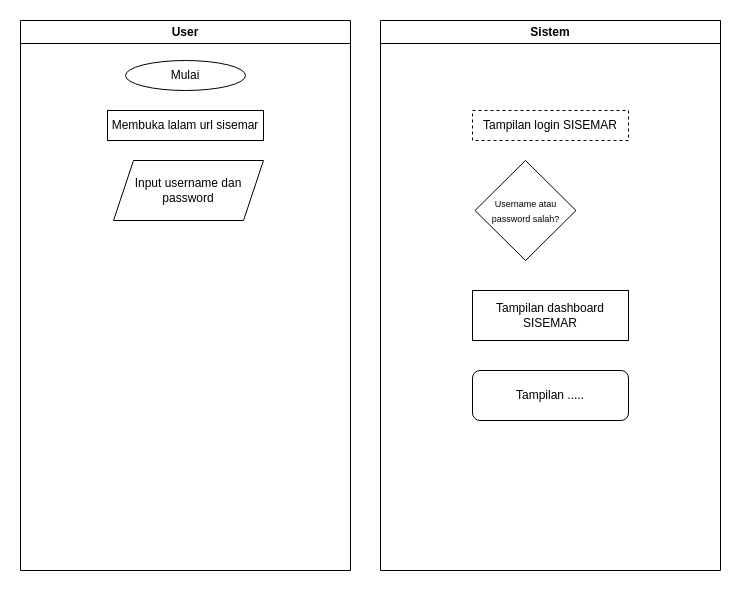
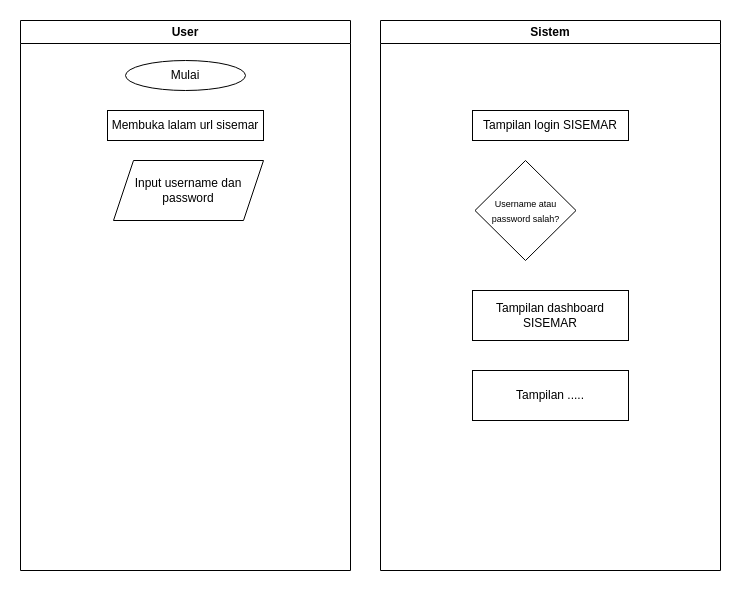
  <mxCell id="0" />
  <mxCell id="1" parent="0" />
  <mxCell id="2" value="User" style="swimlane;whiteSpace=wrap;html=1;" vertex="1" parent="1"><mxGeometry x="20" y="20" width="330" height="550" as="geometry" /></mxCell>
  <mxCell id="3" value="Mulai" style="ellipse;whiteSpace=wrap;html=1;" parent="2" vertex="1"><mxGeometry x="105" y="40" width="120" height="30" as="geometry" /></mxCell>
  <mxCell id="4" value="Membuka lalam url sisemar" style="rounded=0;whiteSpace=wrap;html=1;" vertex="1" parent="2"><mxGeometry x="87" y="90" width="156" height="30" as="geometry" /></mxCell>
  <mxCell id="5" value="Input username dan password" style="shape=parallelogram;perimeter=parallelogramPerimeter;whiteSpace=wrap;html=1;fixedSize=1;" vertex="1" parent="2"><mxGeometry x="93" y="140" width="150" height="60" as="geometry" /></mxCell>
  <mxCell id="6" value="Sistem" style="swimlane;whiteSpace=wrap;html=1;startSize=23;" vertex="1" parent="1"><mxGeometry x="380" y="20" width="340" height="550" as="geometry" /></mxCell>
- <mxCell id="7" value="Tampilan login SISEMAR" style="rounded=0;whiteSpace=wrap;html=1;dashed=1;" vertex="1" parent="6"><mxGeometry x="92" y="90" width="156" height="30" as="geometry" /></mxCell>
+ <mxCell id="7" value="Tampilan login SISEMAR" style="rounded=0;whiteSpace=wrap;html=1;" vertex="1" parent="6"><mxGeometry x="92" y="90" width="156" height="30" as="geometry" /></mxCell>
  <mxCell id="8" value="&lt;font style=&quot;font-size: 9px;&quot;&gt;Username atau password salah?&lt;/font&gt;" style="rhombus;whiteSpace=wrap;html=1;" vertex="1" parent="6"><mxGeometry x="94.5" y="140" width="101" height="100" as="geometry" /></mxCell>
  <mxCell id="9" value="Tampilan dashboard SISEMAR" style="rounded=0;whiteSpace=wrap;html=1;" vertex="1" parent="6"><mxGeometry x="92" y="270" width="156" height="50" as="geometry" /></mxCell>
- <mxCell id="10" value="Tampilan ....." style="whiteSpace=wrap;html=1;rounded=1;" vertex="1" parent="6"><mxGeometry x="92" y="350" width="156" height="50" as="geometry" /></mxCell>
+ <mxCell id="10" value="Tampilan ....." style="rounded=0;whiteSpace=wrap;html=1;" vertex="1" parent="6"><mxGeometry x="92" y="350" width="156" height="50" as="geometry" /></mxCell>
